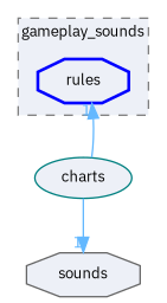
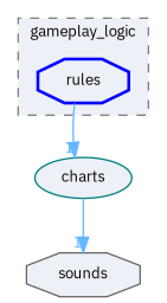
  digraph {
    compound=true
    fontname="IBM Plex Sans"
    node [fillcolor="#edf0f7" fontname="IBM Plex Sans" fontsize=10 shape=octagon style=filled]
    edge [color=steelblue1 fontcolor=steelblue1 fontname="IBM Plex Sans" fontsize=10 headlabel=1 labeldistance=1.5 labelfontname=Helvetica labelfontsize=10]
    n1 [color=blue height=0.2 label=rules style="filled,bold" width=0.4]
    n2 [color=teal height=0.2 label=charts shape=ellipse width=0.4]
    n3 [color=gray40 height=0.2 label=sounds width=0.4]
    subgraph cluster_1 {
      bgcolor="#edf0f7"
      fontsize=10
-     label=gameplay_sounds
+     label=gameplay_logic
      pencolor=grey50
      style="filled,dashed"
      n1
    }
-   n2 -> n1
+   n1 -> n2
    n2 -> n3
  }
